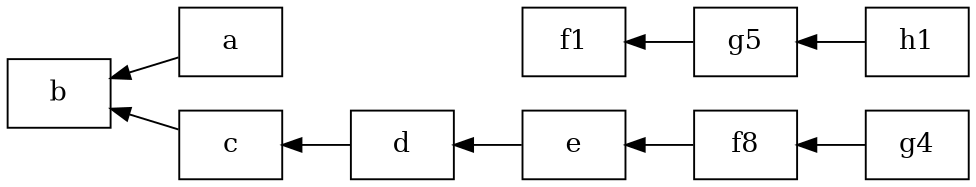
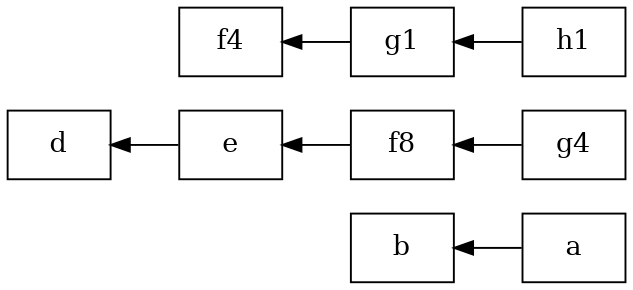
  digraph {
    rankdir=RL
    node [shape=box]
-   c
    b
    a
    d
    e
    h1
-   g1 [label=g5]
-   f1
+   g1
+   f1 [label=f4]
    n9 [label=g4]
    n10 [label=f8]
-   c -> b
    a -> b
-   d -> c
    e -> d
    h1 -> g1
    g1 -> f1
    n9 -> n10
    n10 -> e
  }
